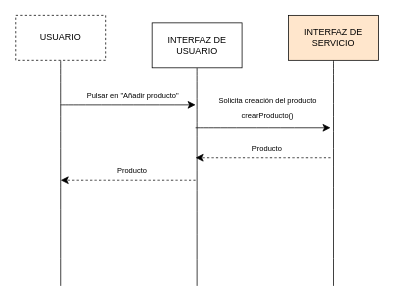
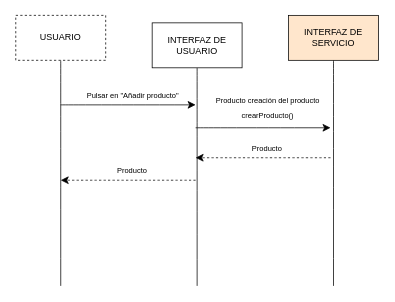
  <mxCell id="0" />
  <mxCell id="1" parent="0" />
  <mxCell id="2" style="edgeStyle=none;curved=1;rounded=0;orthogonalLoop=1;jettySize=auto;html=1;exitX=0.5;exitY=1;exitDx=0;exitDy=0;entryX=0.5;entryY=0;entryDx=0;entryDy=0;fontSize=12;startSize=8;endSize=8;endArrow=none;endFill=0;" parent="1" source="3" edge="1"><mxGeometry relative="1" as="geometry"><mxPoint x="80" y="381" as="targetPoint" /></mxGeometry></mxCell>
  <mxCell id="3" value="USUARIO" style="rounded=0;whiteSpace=wrap;html=1;dashed=1;" parent="1" vertex="1"><mxGeometry x="20" y="20" width="120" height="60" as="geometry" /></mxCell>
  <mxCell id="4" style="edgeStyle=none;curved=1;rounded=0;orthogonalLoop=1;jettySize=auto;html=1;exitX=0.5;exitY=1;exitDx=0;exitDy=0;entryX=0.5;entryY=0;entryDx=0;entryDy=0;fontSize=12;startSize=8;endSize=8;endArrow=none;endFill=0;" parent="1" source="5" edge="1"><mxGeometry relative="1" as="geometry"><mxPoint x="262" y="381" as="targetPoint" /></mxGeometry></mxCell>
  <mxCell id="5" value="INTERFAZ DE USUARIO" style="rounded=0;whiteSpace=wrap;html=1;" parent="1" vertex="1"><mxGeometry x="202" y="30" width="120" height="60" as="geometry" /></mxCell>
  <mxCell id="6" style="edgeStyle=none;curved=1;rounded=0;orthogonalLoop=1;jettySize=auto;html=1;exitX=0.5;exitY=1;exitDx=0;exitDy=0;entryX=0.5;entryY=0;entryDx=0;entryDy=0;fontSize=12;startSize=8;endSize=8;endArrow=none;endFill=0;" parent="1" source="7" edge="1"><mxGeometry relative="1" as="geometry"><mxPoint x="444" y="381" as="targetPoint" /></mxGeometry></mxCell>
  <mxCell id="7" value="INTERFAZ DE SERVICIO" style="rounded=0;whiteSpace=wrap;html=1;fillColor=#ffe6cc;" parent="1" vertex="1"><mxGeometry x="384" y="20" width="120" height="60" as="geometry" /></mxCell>
  <mxCell id="8" value="" style="endArrow=classic;html=1;rounded=0;fontSize=12;startSize=8;endSize=8;curved=1;" parent="1" edge="1"><mxGeometry width="50" height="50" relative="1" as="geometry"><mxPoint x="260" y="170" as="sourcePoint" /><mxPoint x="440" y="170" as="targetPoint" /></mxGeometry></mxCell>
- <mxCell id="9" value="&lt;font style=&quot;font-size: 10px;&quot;&gt;Solicita creación del producto&lt;/font&gt;&lt;div&gt;&lt;span style=&quot;font-size: 10px;&quot;&gt;crearProducto()&lt;/span&gt;&lt;/div&gt;" style="text;html=1;align=center;verticalAlign=middle;resizable=0;points=[];autosize=1;strokeColor=none;fillColor=none;fontSize=16;" parent="1" vertex="1"><mxGeometry x="281" y="117" width="149" height="50" as="geometry" /></mxCell>
+ <mxCell id="9" value="&lt;font style=&quot;font-size: 10px;&quot;&gt;Producto creación del producto&lt;/font&gt;&lt;div&gt;&lt;span style=&quot;font-size: 10px;&quot;&gt;crearProducto()&lt;/span&gt;&lt;/div&gt;" style="text;html=1;align=center;verticalAlign=middle;resizable=0;points=[];autosize=1;strokeColor=none;fillColor=none;fontSize=16;" parent="1" vertex="1"><mxGeometry x="281" y="117" width="149" height="50" as="geometry" /></mxCell>
  <mxCell id="10" value="" style="endArrow=classic;html=1;rounded=0;fontSize=12;startSize=8;endSize=8;curved=1;dashed=1;" parent="1" edge="1"><mxGeometry width="50" height="50" relative="1" as="geometry"><mxPoint x="440" y="210" as="sourcePoint" /><mxPoint x="260" y="210" as="targetPoint" /></mxGeometry></mxCell>
  <mxCell id="11" value="&lt;font style=&quot;font-size: 10px;&quot;&gt;Producto&lt;/font&gt;" style="text;html=1;align=center;verticalAlign=middle;resizable=0;points=[];autosize=1;strokeColor=none;fillColor=none;fontSize=16;" parent="1" vertex="1"><mxGeometry x="325" y="180" width="60" height="30" as="geometry" /></mxCell>
  <mxCell id="12" value="" style="endArrow=classic;html=1;rounded=0;fontSize=12;startSize=8;endSize=8;curved=1;dashed=1;" parent="1" edge="1"><mxGeometry width="50" height="50" relative="1" as="geometry"><mxPoint x="260" y="240" as="sourcePoint" /><mxPoint x="80" y="240" as="targetPoint" /></mxGeometry></mxCell>
  <mxCell id="13" value="&lt;font style=&quot;font-size: 10px;&quot;&gt;Producto&lt;/font&gt;" style="text;html=1;align=center;verticalAlign=middle;resizable=0;points=[];autosize=1;strokeColor=none;fillColor=none;fontSize=16;" parent="1" vertex="1"><mxGeometry x="145" y="210" width="60" height="30" as="geometry" /></mxCell>
  <mxCell id="14" value="" style="endArrow=classic;html=1;rounded=0;fontSize=12;startSize=8;endSize=8;curved=1;" parent="1" edge="1"><mxGeometry width="50" height="50" relative="1" as="geometry"><mxPoint x="80" y="139.43" as="sourcePoint" /><mxPoint x="260" y="139.43" as="targetPoint" /></mxGeometry></mxCell>
  <mxCell id="15" value="&lt;font style=&quot;font-size: 10px;&quot;&gt;Pulsar en &quot;Añadir producto&quot;&lt;/font&gt;" style="text;html=1;align=center;verticalAlign=middle;resizable=0;points=[];autosize=1;strokeColor=none;fillColor=none;fontSize=16;" parent="1" vertex="1"><mxGeometry x="105" y="109.43" width="141" height="31" as="geometry" /></mxCell>
